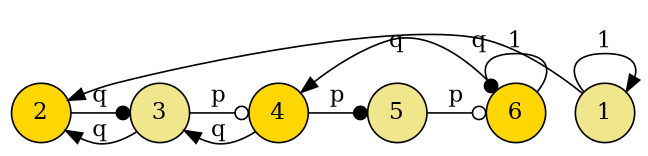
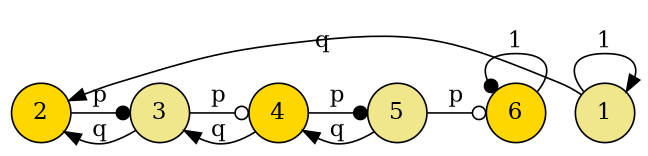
  digraph {
    rankdir=TB
    node [fillcolor=khaki shape=circle style=filled]
    1
    2 [fillcolor=gold]
    3
    4 [fillcolor=gold]
    5
    6 [fillcolor=gold]
    subgraph sub_1 {
      rank=same
      1
      2
      3
      4
      5
      6
    }
    1 -> 1 [dir=back headport=nw label=1 tailport=ne]
    2 -> 1 [dir=back label=q]
-   2 -> 3 [arrowhead=dot label=q]
+   2 -> 3 [arrowhead=dot label=p]
    2 -> 3 [dir=back label=q]
    3 -> 4 [arrowhead=odot label=p]
    3 -> 4 [dir=back label=q]
    4 -> 5 [arrowhead=dot label=p]
-   4 -> 6 [dir=back label=q]
+   4 -> 5 [dir=back label=q]
    5 -> 6 [arrowhead=odot label=p]
    6 -> 6 [arrowhead=dot headport=nw label=1 tailport=ne]
  }
